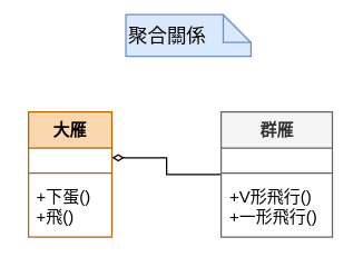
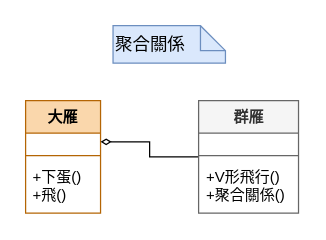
  <mxCell id="0" />
  <mxCell id="1" parent="0" />
  <mxCell id="2" value="大雁" style="swimlane;fontStyle=1;align=center;verticalAlign=top;childLayout=stackLayout;horizontal=1;startSize=26;horizontalStack=0;resizeParent=1;resizeParentMax=0;resizeLast=0;collapsible=1;marginBottom=0;whiteSpace=wrap;html=1;fillColor=#fad7ac;strokeColor=#b46504;" vertex="1" parent="1"><mxGeometry x="20" y="80" width="60" height="90" as="geometry" /></mxCell>
  <mxCell id="3" value="&amp;nbsp;" style="text;strokeColor=none;fillColor=none;align=left;verticalAlign=top;spacingLeft=4;spacingRight=4;overflow=hidden;rotatable=0;points=[[0,0.5],[1,0.5]];portConstraint=eastwest;whiteSpace=wrap;html=1;" vertex="1" parent="2"><mxGeometry y="26" width="60" height="14" as="geometry" /></mxCell>
  <mxCell id="4" value="" style="line;strokeWidth=1;fillColor=none;align=left;verticalAlign=middle;spacingTop=-1;spacingLeft=3;spacingRight=3;rotatable=0;labelPosition=right;points=[];portConstraint=eastwest;strokeColor=inherit;" vertex="1" parent="2"><mxGeometry y="40" width="60" height="8" as="geometry" /></mxCell>
  <mxCell id="5" value="+下蛋()&lt;br&gt;+飛()&lt;br&gt;" style="text;strokeColor=none;fillColor=none;align=left;verticalAlign=top;spacingLeft=4;spacingRight=4;overflow=hidden;rotatable=0;points=[[0,0.5],[1,0.5]];portConstraint=eastwest;whiteSpace=wrap;html=1;" vertex="1" parent="2"><mxGeometry y="48" width="60" height="42" as="geometry" /></mxCell>
  <mxCell id="6" style="edgeStyle=orthogonalEdgeStyle;rounded=0;orthogonalLoop=1;jettySize=auto;html=1;exitX=0;exitY=0.5;exitDx=0;exitDy=0;entryX=1;entryY=0.5;entryDx=0;entryDy=0;endArrow=diamondThin;endFill=0;" edge="1" parent="1" source="7" target="3"><mxGeometry relative="1" as="geometry" /></mxCell>
  <mxCell id="7" value="群雁" style="swimlane;fontStyle=1;align=center;verticalAlign=top;childLayout=stackLayout;horizontal=1;startSize=26;horizontalStack=0;resizeParent=1;resizeParentMax=0;resizeLast=0;collapsible=1;marginBottom=0;whiteSpace=wrap;html=1;fillColor=#f5f5f5;fontColor=#333333;strokeColor=#666666;" vertex="1" parent="1"><mxGeometry x="158.5" y="80" width="80" height="90" as="geometry" /></mxCell>
  <mxCell id="8" value="&amp;nbsp;" style="text;strokeColor=none;fillColor=none;align=left;verticalAlign=top;spacingLeft=4;spacingRight=4;overflow=hidden;rotatable=0;points=[[0,0.5],[1,0.5]];portConstraint=eastwest;whiteSpace=wrap;html=1;" vertex="1" parent="7"><mxGeometry y="26" width="80" height="14" as="geometry" /></mxCell>
  <mxCell id="9" value="" style="line;strokeWidth=1;fillColor=none;align=left;verticalAlign=middle;spacingTop=-1;spacingLeft=3;spacingRight=3;rotatable=0;labelPosition=right;points=[];portConstraint=eastwest;strokeColor=inherit;" vertex="1" parent="7"><mxGeometry y="40" width="80" height="8" as="geometry" /></mxCell>
- <mxCell id="10" value="+V形飛行()&lt;br&gt;+一形飛行()" style="text;strokeColor=none;fillColor=none;align=left;verticalAlign=top;spacingLeft=4;spacingRight=4;overflow=hidden;rotatable=0;points=[[0,0.5],[1,0.5]];portConstraint=eastwest;whiteSpace=wrap;html=1;" vertex="1" parent="7"><mxGeometry y="48" width="80" height="42" as="geometry" /></mxCell>
- <mxCell id="11" value="&lt;font style=&quot;font-size: 14px;&quot;&gt;聚合關係&lt;/font&gt;" style="shape=note;size=20;whiteSpace=wrap;html=1;fillColor=#dae8fc;strokeColor=#6c8ebf;align=left;" vertex="1" parent="1"><mxGeometry x="90" y="10" width="90" height="30" as="geometry" /></mxCell>
+ <mxCell id="10" value="+V形飛行()&lt;br&gt;+聚合關係()" style="text;strokeColor=none;fillColor=none;align=left;verticalAlign=top;spacingLeft=4;spacingRight=4;overflow=hidden;rotatable=0;points=[[0,0.5],[1,0.5]];portConstraint=eastwest;whiteSpace=wrap;html=1;" vertex="1" parent="7"><mxGeometry y="48" width="80" height="42" as="geometry" /></mxCell>
+ <mxCell id="11" value="&lt;font style=&quot;font-size: 14px;&quot;&gt;聚合關係&lt;/font&gt;" style="shape=note;size=20;whiteSpace=wrap;html=1;fillColor=#dae8fc;strokeColor=#6c8ebf;align=left;" vertex="1" parent="1"><mxGeometry x="90" y="20" width="90" height="30" as="geometry" /></mxCell>
